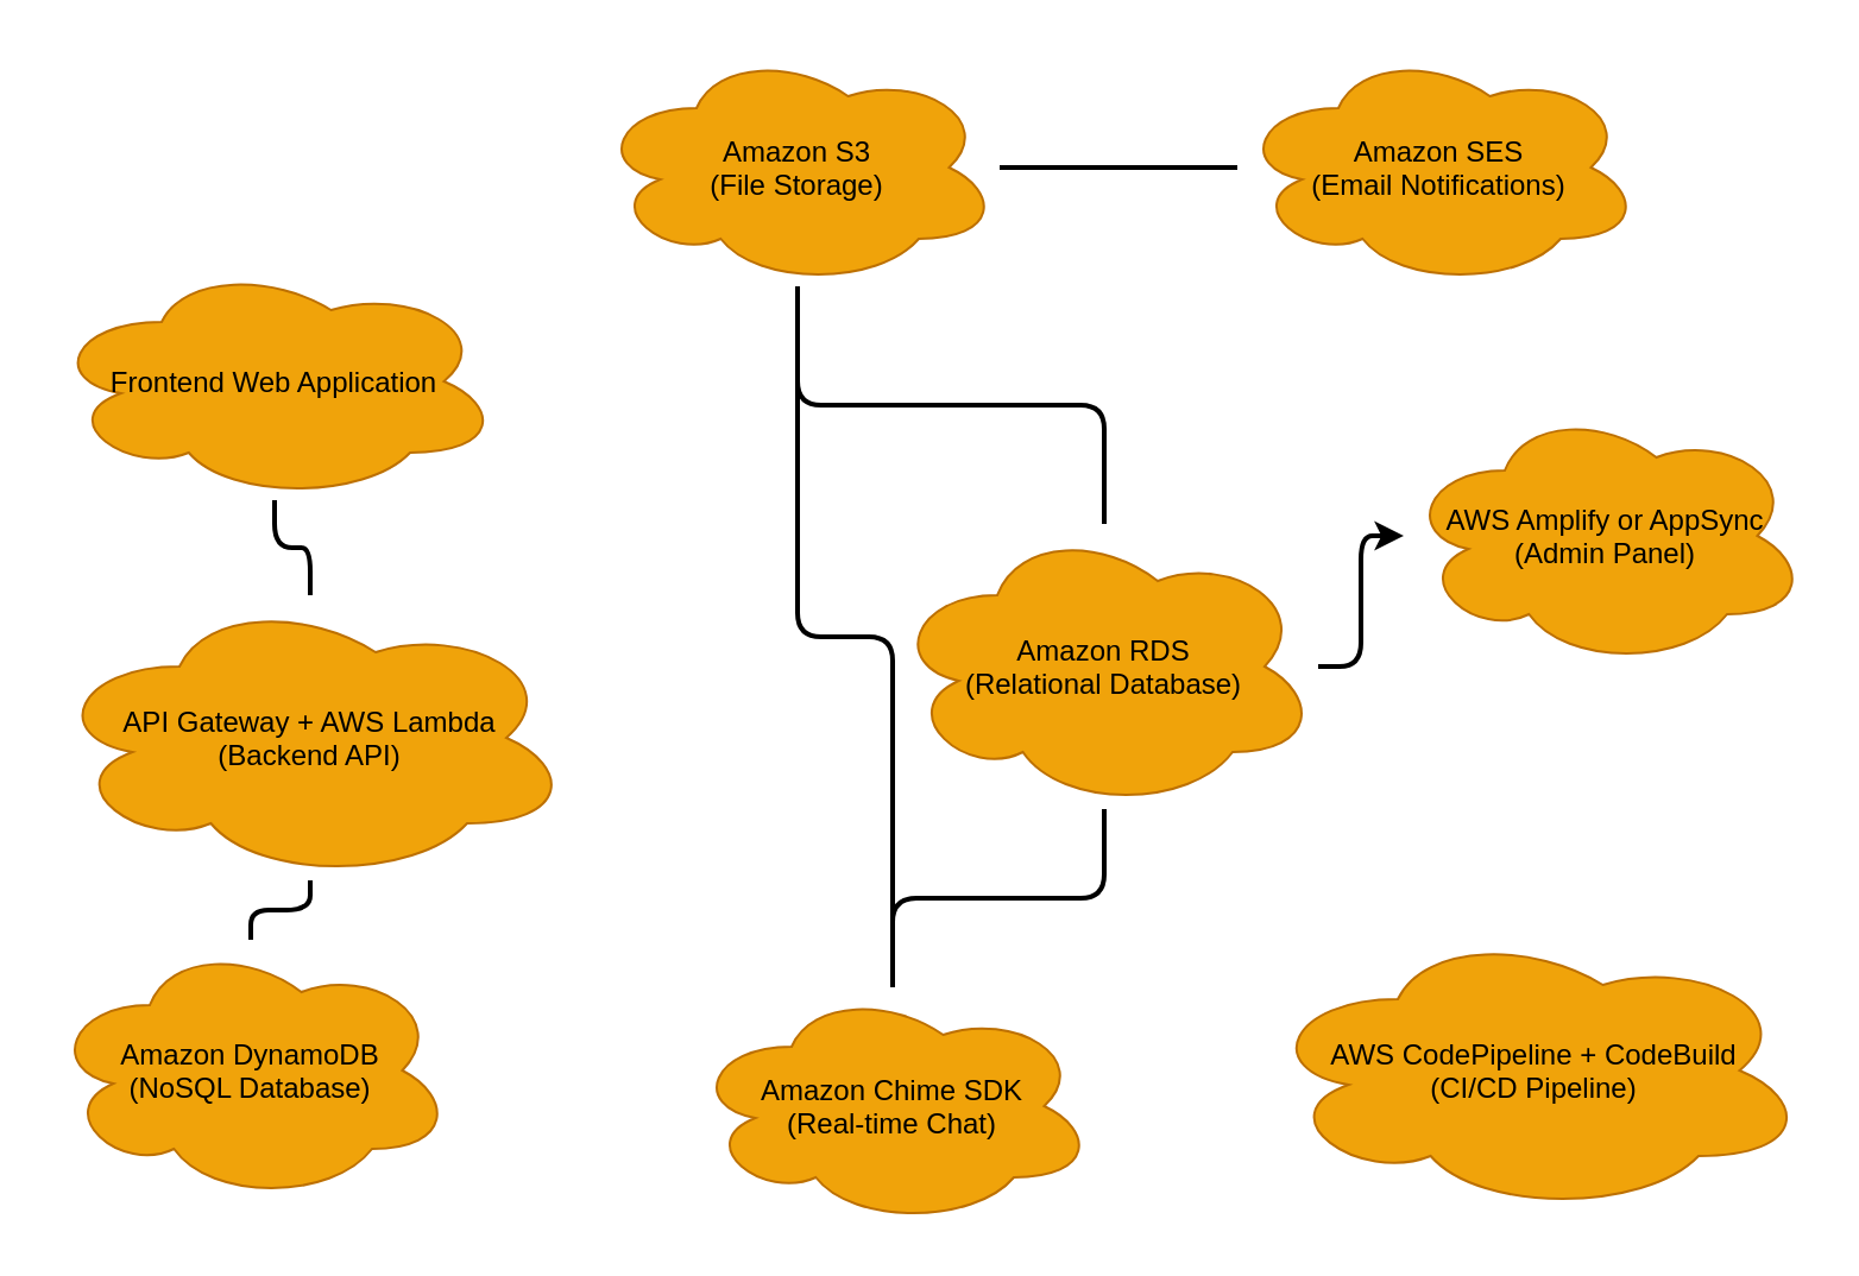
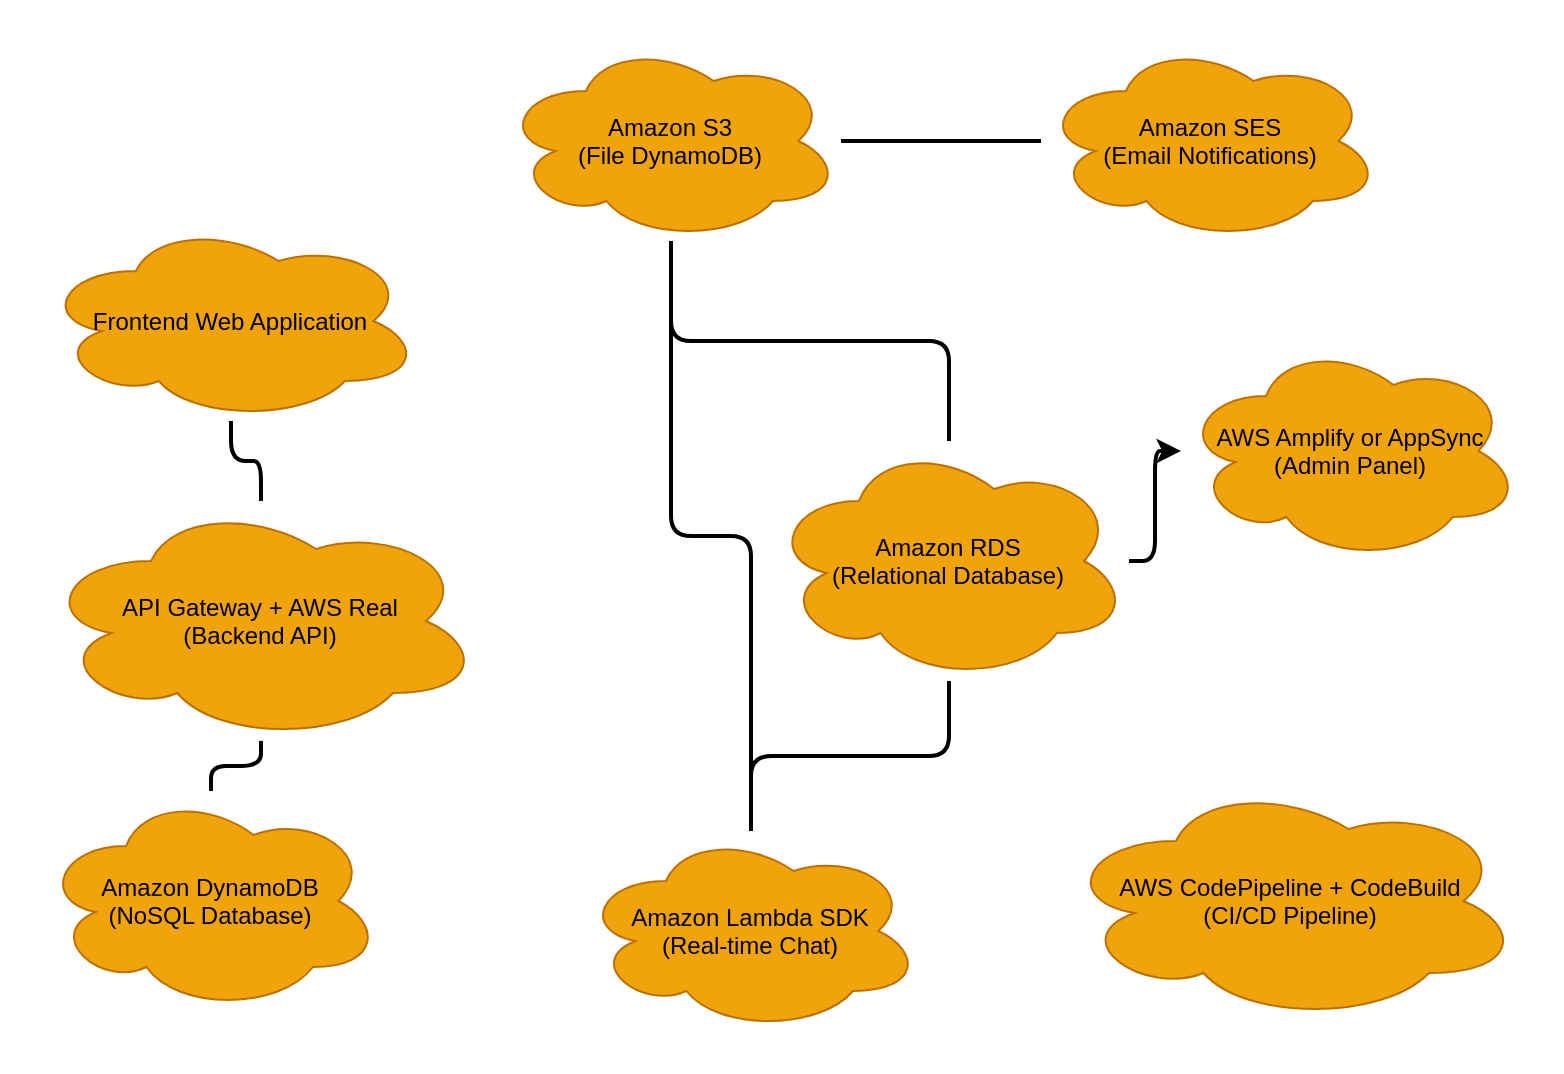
  <mxCell id="0" />
  <mxCell id="1" parent="0" />
  <mxCell id="2" value="Frontend Web Application" style="shape=cloud;fillColor=#f0a30a;fontColor=#000000;strokeColor=#BD7000;" vertex="1" parent="1"><mxGeometry x="20" y="110" width="190" height="100" as="geometry" /></mxCell>
- <mxCell id="3" value="API Gateway + AWS Lambda&#10;(Backend API)" style="shape=cloud;fillColor=#f0a30a;fontColor=#000000;strokeColor=#BD7000;" vertex="1" parent="1"><mxGeometry x="20" y="250" width="220" height="120" as="geometry" /></mxCell>
+ <mxCell id="3" value="API Gateway + AWS Real&#10;(Backend API)" style="shape=cloud;fillColor=#f0a30a;fontColor=#000000;strokeColor=#BD7000;" vertex="1" parent="1"><mxGeometry x="20" y="250" width="220" height="120" as="geometry" /></mxCell>
  <mxCell id="4" value="Amazon DynamoDB&#10;(NoSQL Database)" style="shape=cloud;fillColor=#f0a30a;fontColor=#000000;strokeColor=#BD7000;" vertex="1" parent="1"><mxGeometry x="20" y="395" width="170" height="110" as="geometry" /></mxCell>
- <mxCell id="5" value="Amazon S3&#10;(File Storage)" style="shape=cloud;fillColor=#f0a30a;fontColor=#000000;strokeColor=#BD7000;" vertex="1" parent="1"><mxGeometry x="250" y="20" width="170" height="100" as="geometry" /></mxCell>
- <mxCell id="6" value="Amazon RDS&#10;(Relational Database)" style="shape=cloud;fillColor=#f0a30a;fontColor=#000000;strokeColor=#BD7000;" vertex="1" parent="1"><mxGeometry x="374" y="220" width="180" height="120" as="geometry" /></mxCell>
- <mxCell id="7" value="Amazon Chime SDK&#10;(Real-time Chat)" style="shape=cloud;fillColor=#f0a30a;fontColor=#000000;strokeColor=#BD7000;" vertex="1" parent="1"><mxGeometry x="290" y="415" width="170" height="100" as="geometry" /></mxCell>
+ <mxCell id="5" value="Amazon S3&#10;(File DynamoDB)" style="shape=cloud;fillColor=#f0a30a;fontColor=#000000;strokeColor=#BD7000;" vertex="1" parent="1"><mxGeometry x="250" y="20" width="170" height="100" as="geometry" /></mxCell>
+ <mxCell id="6" value="Amazon RDS&#10;(Relational Database)" style="shape=cloud;fillColor=#f0a30a;fontColor=#000000;strokeColor=#BD7000;" vertex="1" parent="1"><mxGeometry x="384" y="220" width="180" height="120" as="geometry" /></mxCell>
+ <mxCell id="7" value="Amazon Lambda SDK&#10;(Real-time Chat)" style="shape=cloud;fillColor=#f0a30a;fontColor=#000000;strokeColor=#BD7000;" vertex="1" parent="1"><mxGeometry x="290" y="415" width="170" height="100" as="geometry" /></mxCell>
  <mxCell id="8" value="Amazon SES&#10;(Email Notifications)" style="shape=cloud;fillColor=#f0a30a;fontColor=#000000;strokeColor=#BD7000;" vertex="1" parent="1"><mxGeometry x="520" y="20" width="170" height="100" as="geometry" /></mxCell>
  <mxCell id="9" value="AWS Amplify or AppSync&#10;(Admin Panel)" style="shape=cloud;fillColor=#f0a30a;fontColor=#000000;strokeColor=#BD7000;" vertex="1" parent="1"><mxGeometry x="590" y="170" width="170" height="110" as="geometry" /></mxCell>
  <mxCell id="10" value="AWS CodePipeline + CodeBuild&#10;(CI/CD Pipeline)" style="shape=cloud;fillColor=#f0a30a;fontColor=#000000;strokeColor=#BD7000;" vertex="1" parent="1"><mxGeometry x="530" y="390" width="230" height="120" as="geometry" /></mxCell>
  <mxCell id="11" value="" style="edgeStyle=orthogonalEdgeStyle;endArrow=none;strokeWidth=2;" edge="1" parent="1" source="2" target="3"><mxGeometry relative="1" as="geometry" /></mxCell>
  <mxCell id="12" value="" style="edgeStyle=orthogonalEdgeStyle;endArrow=none;strokeWidth=2;" edge="1" parent="1" source="3" target="4"><mxGeometry relative="1" as="geometry" /></mxCell>
  <mxCell id="13" value="" style="edgeStyle=orthogonalEdgeStyle;endArrow=none;strokeWidth=2;" edge="1" parent="1" source="5" target="6"><mxGeometry relative="1" as="geometry" /></mxCell>
  <mxCell id="14" value="" style="edgeStyle=orthogonalEdgeStyle;endArrow=none;strokeWidth=2;" edge="1" parent="1" source="5" target="7"><mxGeometry relative="1" as="geometry" /></mxCell>
  <mxCell id="15" value="" style="edgeStyle=orthogonalEdgeStyle;endArrow=none;strokeWidth=2;" edge="1" parent="1" source="5" target="8"><mxGeometry relative="1" as="geometry" /></mxCell>
  <mxCell id="16" value="" style="edgeStyle=orthogonalEdgeStyle;endArrow=classic;strokeWidth=2;" edge="1" parent="1" source="6" target="9"><mxGeometry relative="1" as="geometry" /></mxCell>
  <mxCell id="17" value="" style="edgeStyle=orthogonalEdgeStyle;endArrow=none;strokeWidth=2;" edge="1" parent="1" source="6" target="7"><mxGeometry relative="1" as="geometry" /></mxCell>
